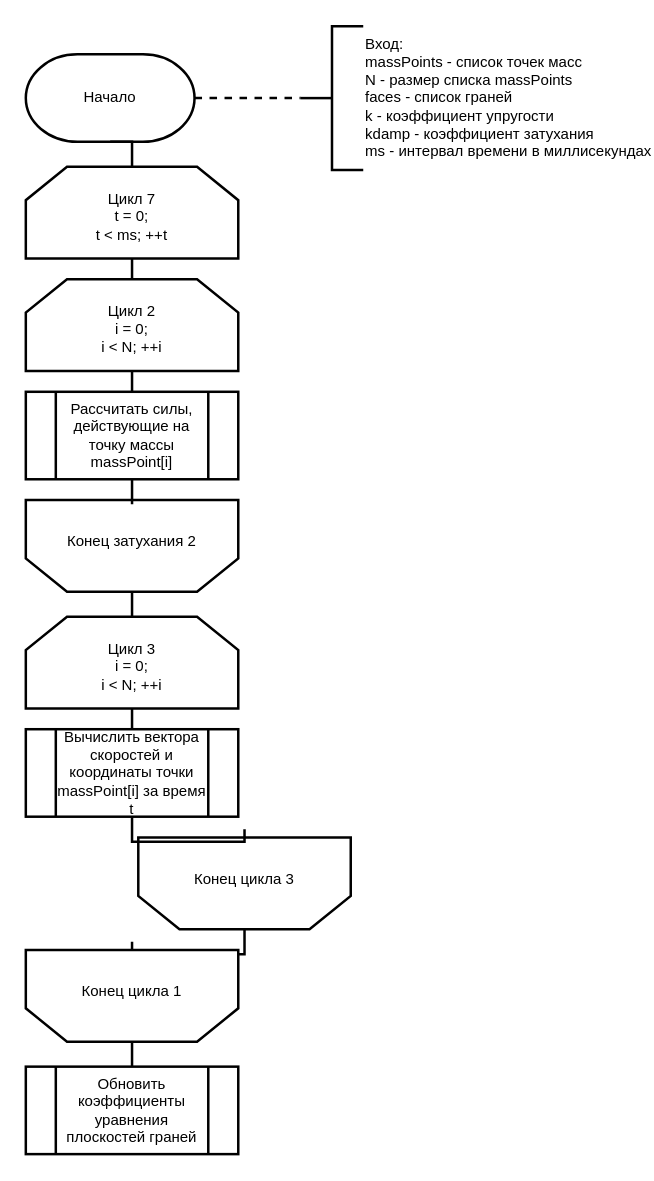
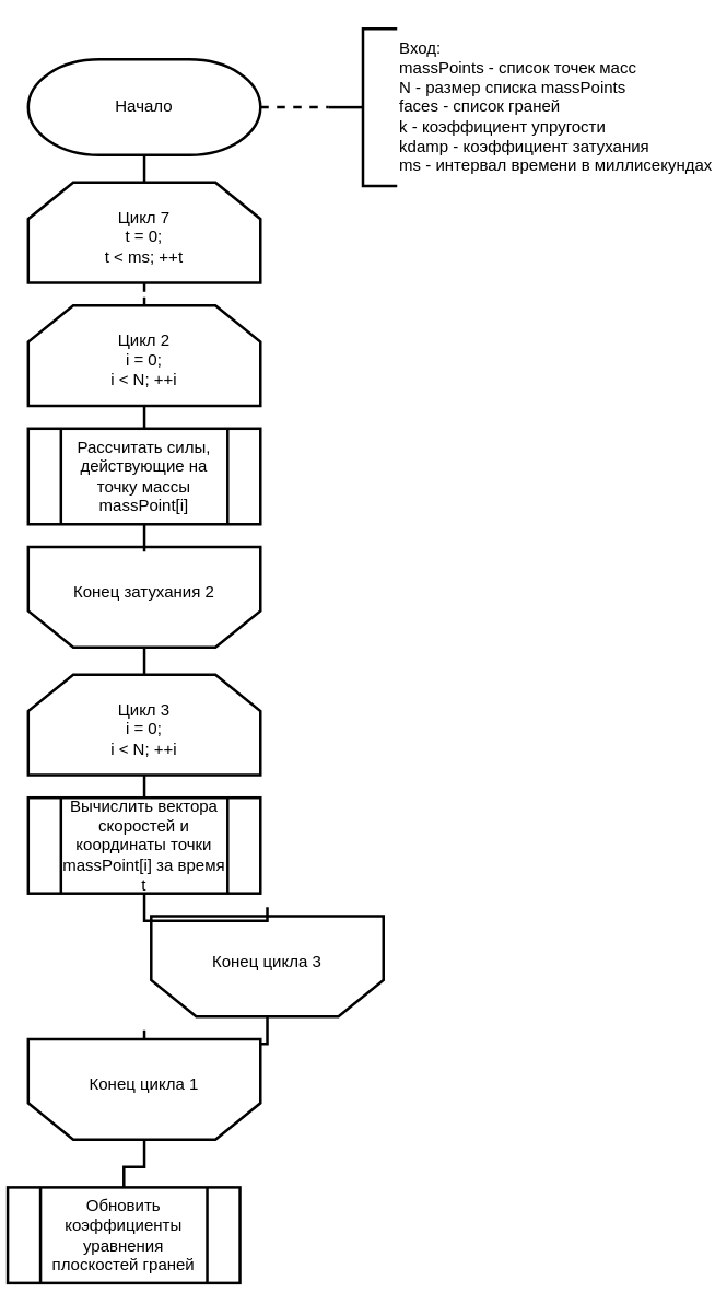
  <mxCell id="0" />
  <mxCell id="1" parent="0" />
  <mxCell id="2" style="edgeStyle=orthogonalEdgeStyle;rounded=0;orthogonalLoop=1;jettySize=auto;html=1;exitX=1;exitY=0.5;exitDx=0;exitDy=0;exitPerimeter=0;endArrow=none;endFill=0;dashed=1;strokeWidth=2;" parent="1" source="3" target="9" edge="1"><mxGeometry relative="1" as="geometry" /></mxCell>
- <mxCell id="3" value="Начало" style="strokeWidth=2;html=1;shape=mxgraph.flowchart.terminator;whiteSpace=wrap;rounded=0;" parent="1" vertex="1"><mxGeometry x="20" y="43" width="135" height="70" as="geometry" /></mxCell>
+ <mxCell id="3" value="Начало" style="strokeWidth=2;html=1;shape=mxgraph.flowchart.terminator;whiteSpace=wrap;rounded=0;" parent="1" vertex="1"><mxGeometry x="20" y="43" width="170" height="70" as="geometry" /></mxCell>
  <mxCell id="4" style="edgeStyle=orthogonalEdgeStyle;rounded=0;orthogonalLoop=1;jettySize=auto;html=1;exitX=0.5;exitY=1;exitDx=0;exitDy=0;exitPerimeter=0;strokeWidth=2;endArrow=none;endFill=0;" parent="1" source="6" target="11" edge="1"><mxGeometry relative="1" as="geometry" /></mxCell>
- <mxCell id="5" style="edgeStyle=orthogonalEdgeStyle;rounded=0;orthogonalLoop=1;jettySize=auto;html=1;exitX=0.5;exitY=0;exitDx=0;exitDy=0;exitPerimeter=0;strokeWidth=2;endArrow=none;endFill=0;" parent="1" source="6" target="19" edge="1"><mxGeometry relative="1" as="geometry" /></mxCell>
+ <mxCell id="5" style="edgeStyle=orthogonalEdgeStyle;rounded=0;orthogonalLoop=1;jettySize=auto;html=1;exitX=0.5;exitY=0;exitDx=0;exitDy=0;exitPerimeter=0;strokeWidth=2;endArrow=none;endFill=0;dashed=1;" parent="1" source="6" target="19" edge="1"><mxGeometry relative="1" as="geometry" /></mxCell>
  <mxCell id="6" value="&lt;div&gt;Цикл 2&lt;br&gt;&lt;/div&gt;&lt;div&gt;i = 0;&lt;/div&gt;&lt;div&gt;i &amp;lt; N; ++i&lt;/div&gt;" style="strokeWidth=2;html=1;shape=stencil(rZVNb4MwDIZ/Ta5VIGIrx4m1p6qXHnZOqTuiQhIF1m7/fikuGh+DUa8SB/wa3gcbW2EiKTNpgYVcywKYeGVhuDHGemGjClX50N9mmHjiGF4wjJcYytJCWqF2lk7JfQ6YKStnTnBRh+rmoHQGDl3FivEX/8z1EklqtPYmyuiyk2nlvZlU2r/LP9GMLyLEfN1ijKwnFFCB66g/5W1RYOGaTArmkXYEUreihvsX6e1+UkAjrSjd67OCmbAtoS6+4GEPFy9n8nYkXkytjtTLZusI1Y3wROKVsQUUyV6mp3dnPvTh16+08rrcg0STLswZWkPX69VUAxqHXOmWw/O/HXoNfIBFFN1vwR/sQCmD8jfS3JQwMbReH0xErY6MkUiOxsHEfB1VnuM5Mja6A4NaxXOtFr4B);whiteSpace=wrap;rounded=0;" parent="1" vertex="1"><mxGeometry x="20" y="223" width="170" height="80" as="geometry" /></mxCell>
  <mxCell id="7" style="edgeStyle=orthogonalEdgeStyle;rounded=0;orthogonalLoop=1;jettySize=auto;html=1;exitX=0.5;exitY=0;exitDx=0;exitDy=0;exitPerimeter=0;strokeWidth=2;endArrow=none;endFill=0;" parent="1" source="8" target="13" edge="1"><mxGeometry relative="1" as="geometry" /></mxCell>
  <mxCell id="8" value="Конец затухания 2" style="strokeWidth=2;html=1;shape=stencil(rZVNb4MwDIZ/Ta5VIGIrx4m1p6qXHnZOqTuiQhIF1m7/fikuGh+DUa8SB/wa3gcbW2EiKTNpgYVcywKYeGVhuDHGemGjClX50N9mmHjiGF4wjJcYytJCWqF2lk7JfQ6YKStnTnBRh+rmoHQGDl3FivEX/8z1EklqtPYmyuiyk2nlvZlU2r/LP9GMLyLEfN1ijKwnFFCB66g/5W1RYOGaTArmkXYEUreihvsX6e1+UkAjrSjd67OCmbAtoS6+4GEPFy9n8nYkXkytjtTLZusI1Y3wROKVsQUUyV6mp3dnPvTh16+08rrcg0STLswZWkPX69VUAxqHXOmWw/O/HXoNfIBFFN1vwR/sQCmD8jfS3JQwMbReH0xErY6MkUiOxsHEfB1VnuM5Mja6A4NaxXOtFr4B);whiteSpace=wrap;rounded=0;direction=west;" parent="1" vertex="1"><mxGeometry x="20" y="393" width="170" height="80" as="geometry" /></mxCell>
  <mxCell id="9" value="Вход:&lt;br&gt;massPoints - список точек масс&lt;br&gt;N - размер списка massPoints&lt;br&gt;&lt;div&gt;faces - список граней&lt;/div&gt;&lt;div&gt;k - коэффициент упругости&lt;br&gt;kdamp - коэффициент затухания&lt;/div&gt;&lt;div&gt;ms - интервал времени в миллисекундах&lt;br&gt;&lt;/div&gt;" style="strokeWidth=2;html=1;shape=mxgraph.flowchart.annotation_2;align=left;labelPosition=right;pointerEvents=1;rounded=0;" parent="1" vertex="1"><mxGeometry x="240" y="20.5" width="50" height="115" as="geometry" /></mxCell>
  <mxCell id="10" style="edgeStyle=orthogonalEdgeStyle;rounded=0;orthogonalLoop=1;jettySize=auto;html=1;exitX=0.5;exitY=1;exitDx=0;exitDy=0;strokeWidth=2;endArrow=none;endFill=0;" parent="1" source="11" target="8" edge="1"><mxGeometry relative="1" as="geometry" /></mxCell>
  <mxCell id="11" value="Рассчитать силы, действующие на точку массы massPoint[i]" style="verticalLabelPosition=middle;verticalAlign=middle;html=1;shape=process;whiteSpace=wrap;rounded=0;size=0.14;arcSize=6;strokeWidth=2;labelPosition=center;align=center;" parent="1" vertex="1"><mxGeometry x="20" y="313" width="170" height="70" as="geometry" /></mxCell>
  <mxCell id="12" style="edgeStyle=orthogonalEdgeStyle;rounded=0;orthogonalLoop=1;jettySize=auto;html=1;exitX=0.5;exitY=1;exitDx=0;exitDy=0;exitPerimeter=0;strokeWidth=2;endArrow=none;endFill=0;" parent="1" source="13" target="17" edge="1"><mxGeometry relative="1" as="geometry" /></mxCell>
  <mxCell id="13" value="&lt;div&gt;Цикл 3&lt;br&gt;&lt;/div&gt;&lt;div&gt;i = 0;&lt;/div&gt;&lt;div&gt;i &amp;lt; N; ++i&lt;/div&gt;" style="strokeWidth=2;html=1;shape=stencil(rZVNb4MwDIZ/Ta5VIGIrx4m1p6qXHnZOqTuiQhIF1m7/fikuGh+DUa8SB/wa3gcbW2EiKTNpgYVcywKYeGVhuDHGemGjClX50N9mmHjiGF4wjJcYytJCWqF2lk7JfQ6YKStnTnBRh+rmoHQGDl3FivEX/8z1EklqtPYmyuiyk2nlvZlU2r/LP9GMLyLEfN1ijKwnFFCB66g/5W1RYOGaTArmkXYEUreihvsX6e1+UkAjrSjd67OCmbAtoS6+4GEPFy9n8nYkXkytjtTLZusI1Y3wROKVsQUUyV6mp3dnPvTh16+08rrcg0STLswZWkPX69VUAxqHXOmWw/O/HXoNfIBFFN1vwR/sQCmD8jfS3JQwMbReH0xErY6MkUiOxsHEfB1VnuM5Mja6A4NaxXOtFr4B);whiteSpace=wrap;rounded=0;" parent="1" vertex="1"><mxGeometry x="20" y="493" width="170" height="80" as="geometry" /></mxCell>
  <mxCell id="14" style="edgeStyle=orthogonalEdgeStyle;rounded=0;orthogonalLoop=1;jettySize=auto;html=1;exitX=0.5;exitY=0;exitDx=0;exitDy=0;exitPerimeter=0;strokeWidth=2;endArrow=none;endFill=0;" parent="1" source="15" target="21" edge="1"><mxGeometry relative="1" as="geometry" /></mxCell>
  <mxCell id="15" value="Конец цикла 3" style="strokeWidth=2;html=1;shape=stencil(rZVNb4MwDIZ/Ta5VIGIrx4m1p6qXHnZOqTuiQhIF1m7/fikuGh+DUa8SB/wa3gcbW2EiKTNpgYVcywKYeGVhuDHGemGjClX50N9mmHjiGF4wjJcYytJCWqF2lk7JfQ6YKStnTnBRh+rmoHQGDl3FivEX/8z1EklqtPYmyuiyk2nlvZlU2r/LP9GMLyLEfN1ijKwnFFCB66g/5W1RYOGaTArmkXYEUreihvsX6e1+UkAjrSjd67OCmbAtoS6+4GEPFy9n8nYkXkytjtTLZusI1Y3wROKVsQUUyV6mp3dnPvTh16+08rrcg0STLswZWkPX69VUAxqHXOmWw/O/HXoNfIBFFN1vwR/sQCmD8jfS3JQwMbReH0xErY6MkUiOxsHEfB1VnuM5Mja6A4NaxXOtFr4B);whiteSpace=wrap;rounded=0;direction=west;" parent="1" vertex="1"><mxGeometry x="110" y="663" width="170" height="80" as="geometry" /></mxCell>
  <mxCell id="16" style="edgeStyle=orthogonalEdgeStyle;rounded=0;orthogonalLoop=1;jettySize=auto;html=1;exitX=0.5;exitY=1;exitDx=0;exitDy=0;strokeWidth=2;endArrow=none;endFill=0;" parent="1" source="17" target="15" edge="1"><mxGeometry relative="1" as="geometry" /></mxCell>
  <mxCell id="17" value="Вычислить вектора скоростей и координаты точки massPoint[i] за время t" style="verticalLabelPosition=middle;verticalAlign=middle;html=1;shape=process;whiteSpace=wrap;rounded=0;size=0.14;arcSize=6;strokeWidth=2;labelPosition=center;align=center;" parent="1" vertex="1"><mxGeometry x="20" y="583" width="170" height="70" as="geometry" /></mxCell>
  <mxCell id="18" style="edgeStyle=orthogonalEdgeStyle;rounded=0;orthogonalLoop=1;jettySize=auto;html=1;exitX=0.5;exitY=0;exitDx=0;exitDy=0;exitPerimeter=0;strokeWidth=2;endArrow=none;endFill=0;" parent="1" source="19" target="3" edge="1"><mxGeometry relative="1" as="geometry" /></mxCell>
  <mxCell id="19" value="&lt;div&gt;Цикл 7&lt;br&gt;&lt;/div&gt;&lt;div&gt;t = 0;&lt;/div&gt;&lt;div&gt;t &amp;lt; ms; ++t&lt;/div&gt;" style="strokeWidth=2;html=1;shape=stencil(rZVNb4MwDIZ/Ta5VIGIrx4m1p6qXHnZOqTuiQhIF1m7/fikuGh+DUa8SB/wa3gcbW2EiKTNpgYVcywKYeGVhuDHGemGjClX50N9mmHjiGF4wjJcYytJCWqF2lk7JfQ6YKStnTnBRh+rmoHQGDl3FivEX/8z1EklqtPYmyuiyk2nlvZlU2r/LP9GMLyLEfN1ijKwnFFCB66g/5W1RYOGaTArmkXYEUreihvsX6e1+UkAjrSjd67OCmbAtoS6+4GEPFy9n8nYkXkytjtTLZusI1Y3wROKVsQUUyV6mp3dnPvTh16+08rrcg0STLswZWkPX69VUAxqHXOmWw/O/HXoNfIBFFN1vwR/sQCmD8jfS3JQwMbReH0xErY6MkUiOxsHEfB1VnuM5Mja6A4NaxXOtFr4B);whiteSpace=wrap;rounded=0;" parent="1" vertex="1"><mxGeometry x="20" y="133" width="170" height="80" as="geometry" /></mxCell>
  <mxCell id="20" style="edgeStyle=orthogonalEdgeStyle;rounded=0;orthogonalLoop=1;jettySize=auto;html=1;exitX=0.5;exitY=0;exitDx=0;exitDy=0;exitPerimeter=0;strokeWidth=2;endArrow=none;endFill=0;" edge="1" parent="1" source="21" target="22"><mxGeometry relative="1" as="geometry" /></mxCell>
  <mxCell id="21" value="Конец цикла 1" style="strokeWidth=2;html=1;shape=stencil(rZVNb4MwDIZ/Ta5VIGIrx4m1p6qXHnZOqTuiQhIF1m7/fikuGh+DUa8SB/wa3gcbW2EiKTNpgYVcywKYeGVhuDHGemGjClX50N9mmHjiGF4wjJcYytJCWqF2lk7JfQ6YKStnTnBRh+rmoHQGDl3FivEX/8z1EklqtPYmyuiyk2nlvZlU2r/LP9GMLyLEfN1ijKwnFFCB66g/5W1RYOGaTArmkXYEUreihvsX6e1+UkAjrSjd67OCmbAtoS6+4GEPFy9n8nYkXkytjtTLZusI1Y3wROKVsQUUyV6mp3dnPvTh16+08rrcg0STLswZWkPX69VUAxqHXOmWw/O/HXoNfIBFFN1vwR/sQCmD8jfS3JQwMbReH0xErY6MkUiOxsHEfB1VnuM5Mja6A4NaxXOtFr4B);whiteSpace=wrap;rounded=0;direction=west;" parent="1" vertex="1"><mxGeometry x="20" y="753" width="170" height="80" as="geometry" /></mxCell>
- <mxCell id="22" value="Обновить коэффициенты уравнения плоскостей граней" style="verticalLabelPosition=middle;verticalAlign=middle;html=1;shape=process;whiteSpace=wrap;rounded=0;size=0.14;arcSize=6;strokeWidth=2;labelPosition=center;align=center;" vertex="1" parent="1"><mxGeometry x="20" y="853" width="170" height="70" as="geometry" /></mxCell>
+ <mxCell id="22" value="Обновить коэффициенты уравнения плоскостей граней" style="verticalLabelPosition=middle;verticalAlign=middle;html=1;shape=process;whiteSpace=wrap;rounded=0;size=0.14;arcSize=6;strokeWidth=2;labelPosition=center;align=center;" vertex="1" parent="1"><mxGeometry x="5" y="868" width="170" height="70" as="geometry" /></mxCell>
